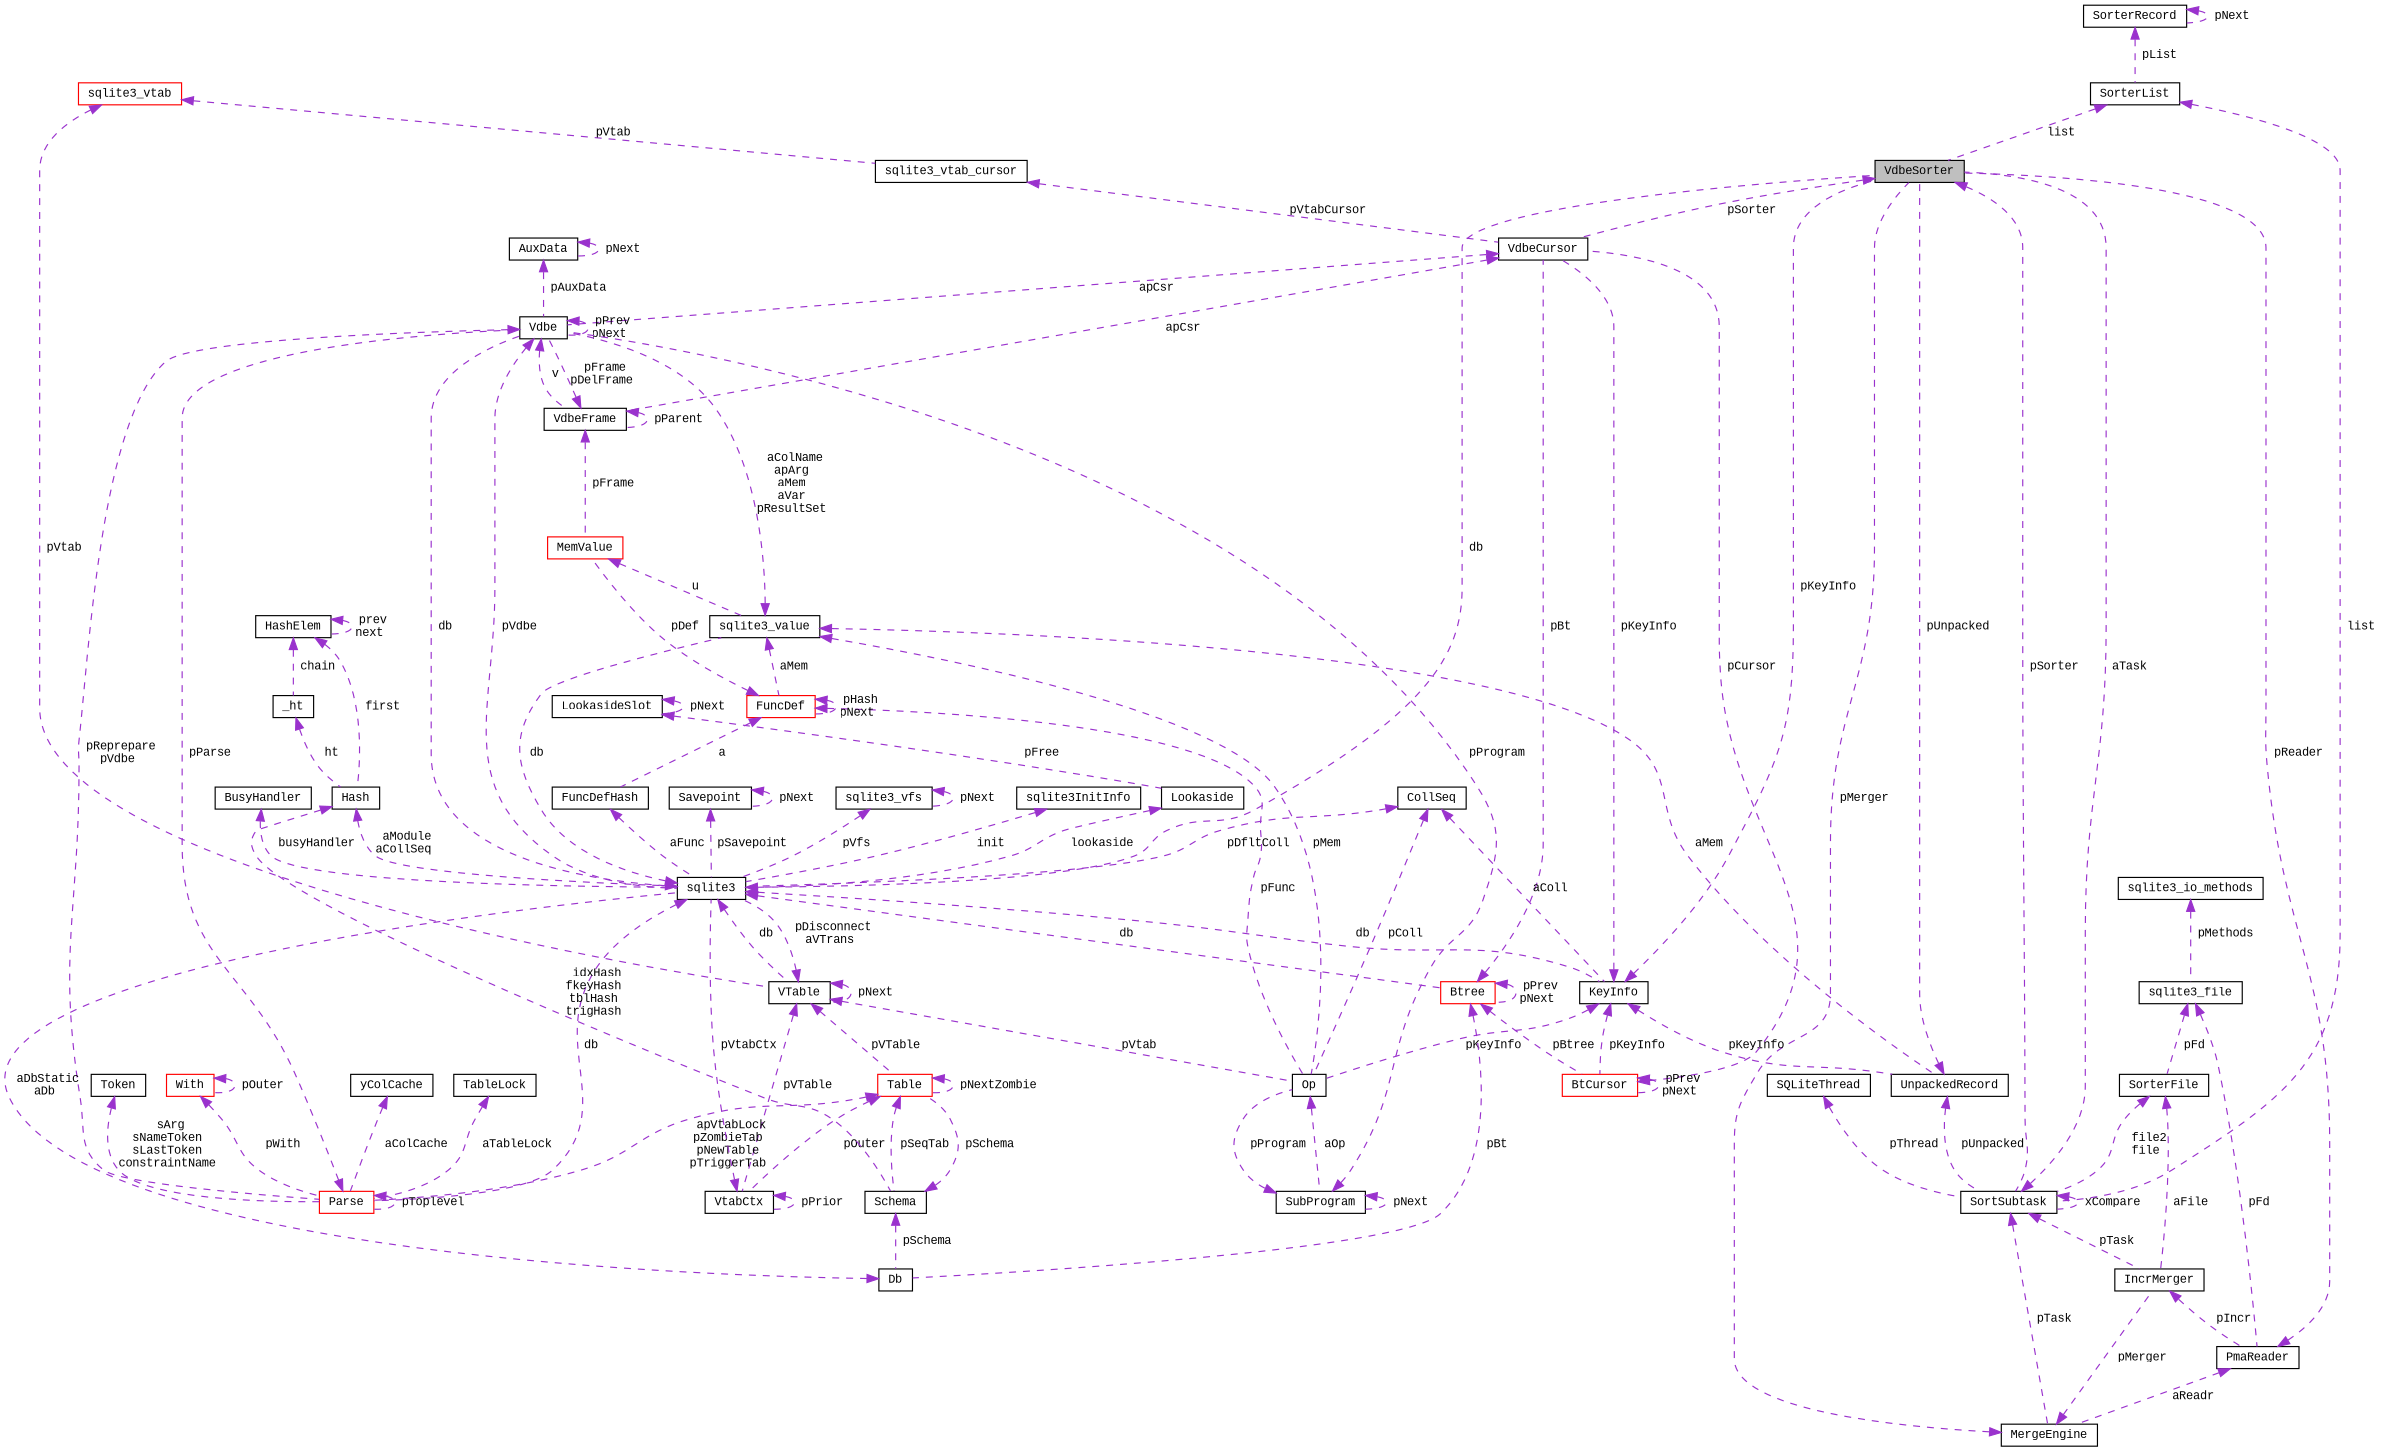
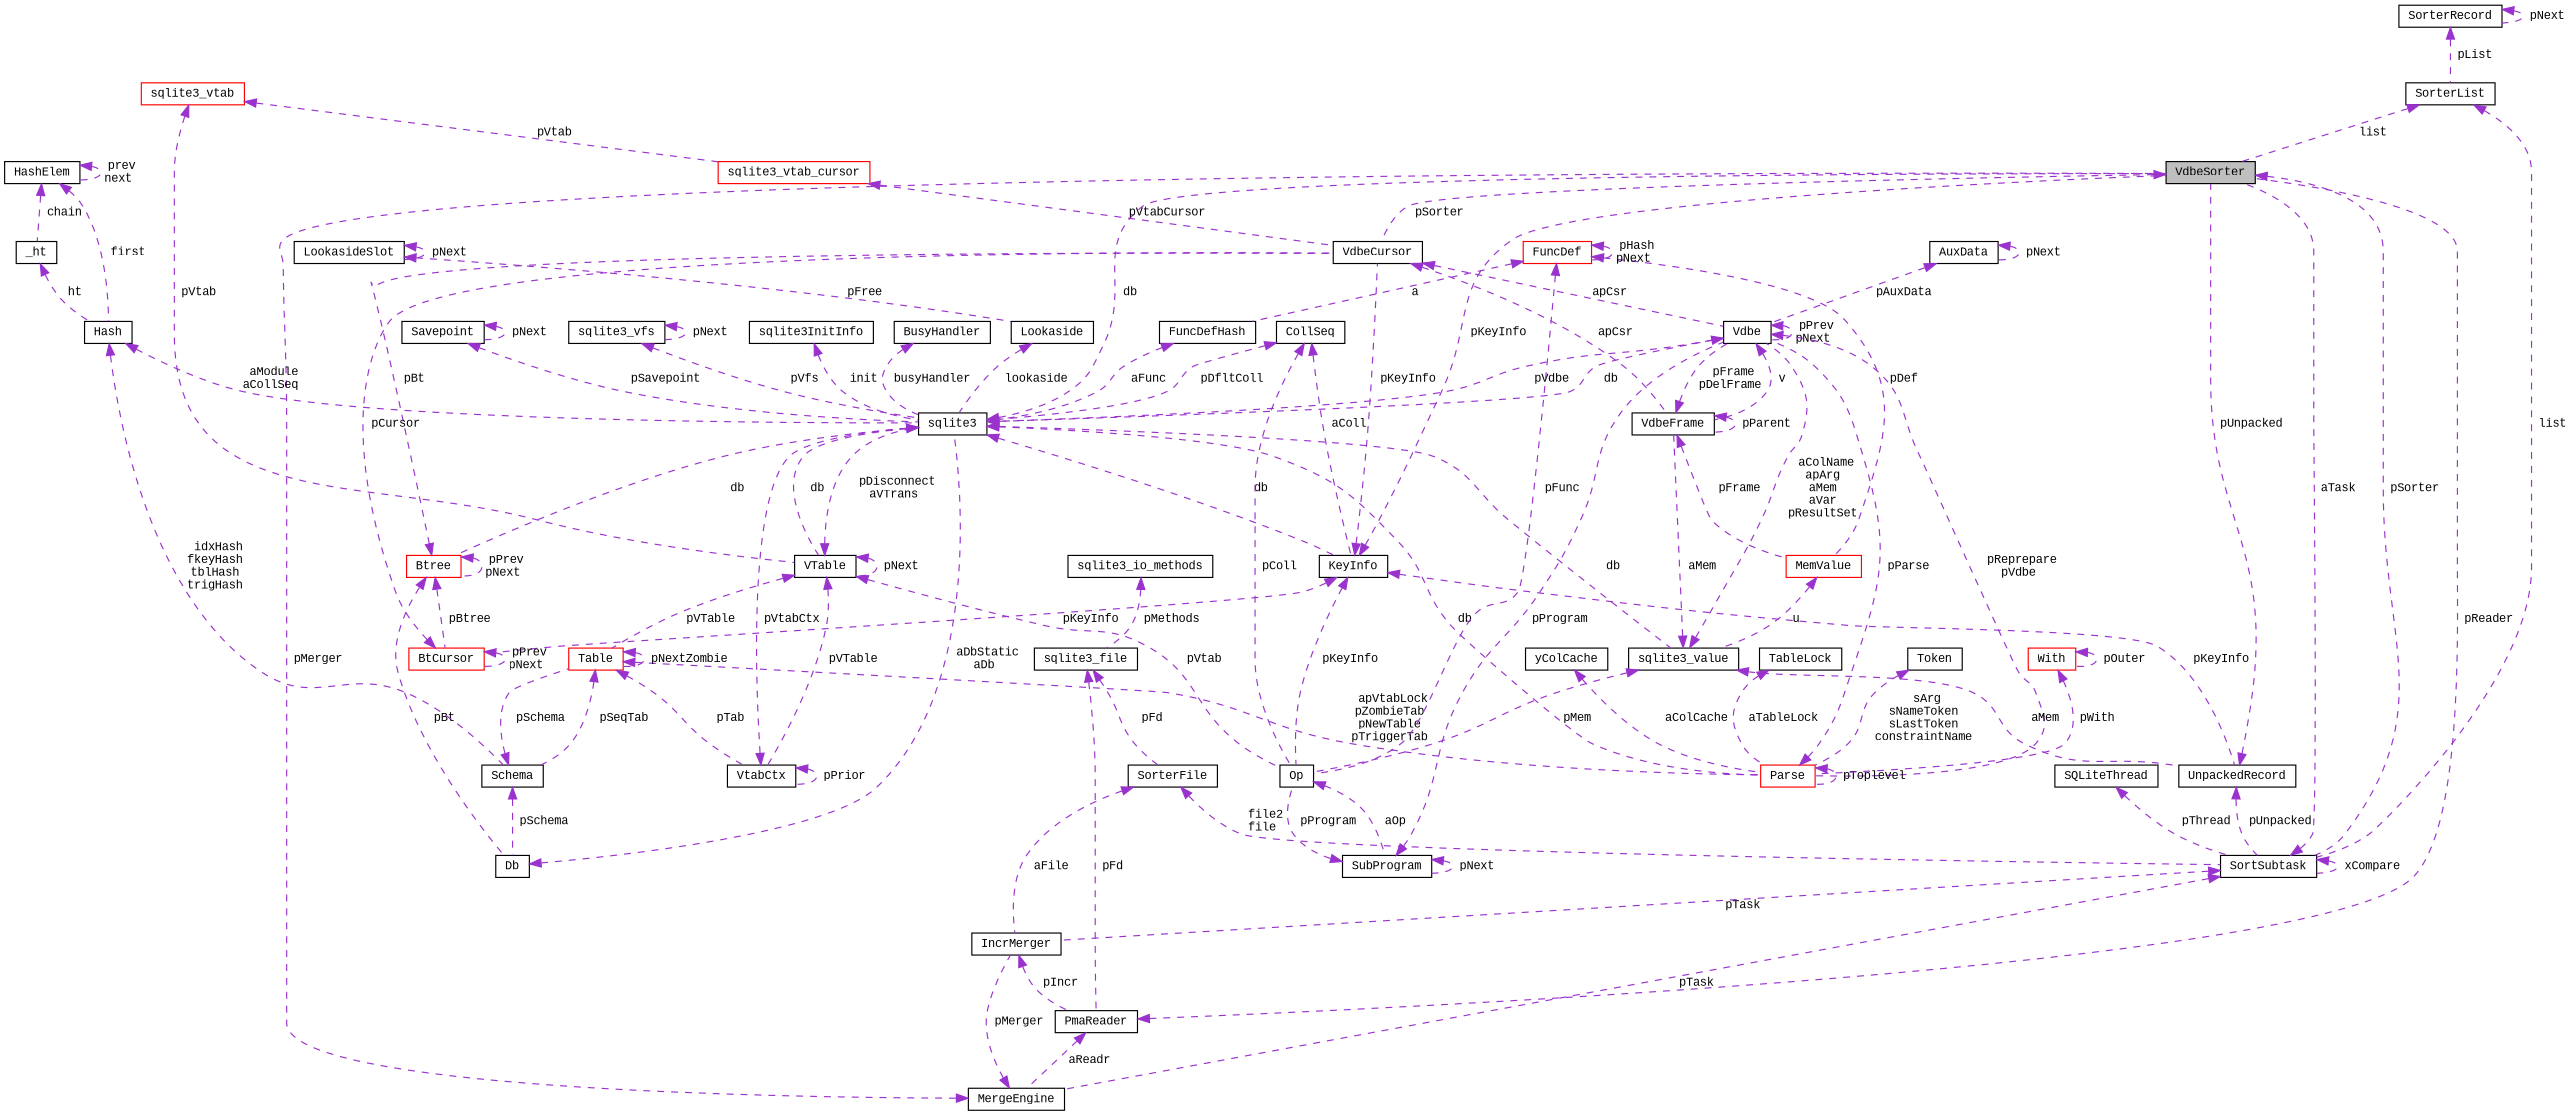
  digraph {
    fontname="Liberation Mono"
    node [color=black fillcolor=white fontname="Liberation Mono" fontsize=10 shape=record style=filled]
    edge [color=darkorchid3 dir=back fontname="Liberation Mono" fontsize=10 labelfontname=Helvetica labelfontsize=10 style=dashed]
    n1 [fillcolor=grey75 fontcolor=black height=0.2 label=VdbeSorter width=0.4]
    n2 [height=0.2 label=VdbeCursor width=0.4]
    n3 [height=0.2 label=SortSubtask width=0.4]
    n4 [height=0.2 label=Vdbe width=0.4]
    n5 [height=0.2 label=VdbeFrame width=0.4]
    n6 [height=0.2 label=MergeEngine width=0.4]
    n7 [height=0.2 label=IncrMerger width=0.4]
    n8 [height=0.2 label=SorterList width=0.4]
    n9 [height=0.2 label=SorterRecord width=0.4]
    n10 [height=0.2 label=sqlite3 width=0.4]
    n11 [height=0.2 label=sqlite3_value width=0.4]
    n12 [height=0.2 label=KeyInfo width=0.4]
    n13 [color=red height=0.2 label=Btree width=0.4]
    n14 [height=0.2 label=VTable width=0.4]
    n15 [color=red height=0.2 label=Parse width=0.4]
    n16 [height=0.2 label=Op width=0.4]
    n17 [height=0.2 label=UnpackedRecord width=0.4]
    n18 [color=red height=0.2 label=BtCursor width=0.4]
    n19 [height=0.2 label=Db width=0.4]
    n20 [color=red height=0.2 label=Table width=0.4]
    n21 [height=0.2 label=VtabCtx width=0.4]
    n22 [color=red height=0.2 label=MemValue width=0.4]
    n23 [height=0.2 label=SubProgram width=0.4]
    n24 [height=0.2 label=CollSeq width=0.4]
-   n25 [height=0.2 label=sqlite3_vtab_cursor width=0.4]
+   n25 [color=red height=0.2 label=sqlite3_vtab_cursor width=0.4]
    n26 [color=red height=0.2 label=sqlite3_vtab width=0.4]
    n27 [color=red height=0.2 label=FuncDef width=0.4]
    n28 [height=0.2 label=FuncDefHash width=0.4]
    n29 [height=0.2 label=AuxData width=0.4]
    n30 [height=0.2 label=Schema width=0.4]
    n31 [height=0.2 label=TableLock width=0.4]
    n32 [height=0.2 label=Token width=0.4]
    n33 [color=red height=0.2 label=With width=0.4]
    n34 [height=0.2 label=yColCache width=0.4]
    n35 [height=0.2 label=Hash width=0.4]
    n36 [height=0.2 label=_ht width=0.4]
    n37 [height=0.2 label=HashElem width=0.4]
    n38 [height=0.2 label=Savepoint width=0.4]
    n39 [height=0.2 label=Lookaside width=0.4]
    n40 [height=0.2 label=LookasideSlot width=0.4]
    n41 [height=0.2 label=sqlite3_vfs width=0.4]
    n42 [height=0.2 label=sqlite3InitInfo width=0.4]
    n43 [height=0.2 label=BusyHandler width=0.4]
    n44 [height=0.2 label=PmaReader width=0.4]
    n45 [height=0.2 label=sqlite3_file width=0.4]
    n46 [height=0.2 label=SorterFile width=0.4]
    n47 [height=0.2 label=sqlite3_io_methods width=0.4]
    n48 [height=0.2 label=SQLiteThread width=0.4]
    n1 -> n2 [label=" pSorter"]
    n1 -> n3 [label=" pSorter"]
    n2 -> n4 [label=" apCsr"]
    n2 -> n5 [label=" apCsr"]
    n3 -> n1 [label=" aTask"]
    n3 -> n3 [label=" xCompare"]
    n3 -> n6 [label=" pTask"]
    n3 -> n7 [label=" pTask"]
    n4 -> n4 [label=" pPrev\npNext"]
    n4 -> n5 [label=" v"]
    n4 -> n10 [label=" pVdbe"]
    n4 -> n15 [label=" pReprepare\npVdbe"]
    n5 -> n4 [label=" pFrame\npDelFrame"]
    n5 -> n5 [label=" pParent"]
    n5 -> n22 [label=" pFrame"]
    n6 -> n1 [label=" pMerger"]
    n6 -> n7 [label=" pMerger"]
    n7 -> n44 [label=" pIncr"]
    n8 -> n1 [label=" list"]
    n8 -> n3 [label=" list"]
    n9 -> n8 [label=" pList"]
    n9 -> n9 [label=" pNext"]
    n10 -> n1 [label=" db"]
    n10 -> n4 [label=" db"]
    n10 -> n11 [label=" db"]
    n10 -> n12 [label=" db"]
    n10 -> n13 [label=" db"]
    n10 -> n14 [label=" db"]
    n10 -> n15 [label=" db"]
    n11 -> n4 [label=" aColName\napArg\naMem\naVar\npResultSet"]
-   n11 -> n27 [label=" aMem"]
+   n11 -> n5 [label=" aMem"]
    n11 -> n16 [label=" pMem"]
    n11 -> n17 [label=" aMem"]
    n12 -> n1 [label=" pKeyInfo"]
    n12 -> n2 [label=" pKeyInfo"]
    n12 -> n16 [label=" pKeyInfo"]
    n12 -> n17 [label=" pKeyInfo"]
    n12 -> n18 [label=" pKeyInfo"]
    n13 -> n2 [label=" pBt"]
    n13 -> n13 [label=" pPrev\npNext"]
    n13 -> n18 [label=" pBtree"]
    n13 -> n19 [label=" pBt"]
    n14 -> n10 [label=" pDisconnect\naVTrans"]
    n14 -> n14 [label=" pNext"]
    n14 -> n16 [label=" pVtab"]
    n14 -> n20 [label=" pVTable"]
    n14 -> n21 [label=" pVTable"]
    n15 -> n4 [label=" pParse"]
    n15 -> n15 [label=" pToplevel"]
    n16 -> n23 [label=" aOp"]
    n17 -> n1 [label=" pUnpacked"]
    n17 -> n3 [label=" pUnpacked"]
    n18 -> n2 [label=" pCursor"]
    n18 -> n18 [label=" pPrev\npNext"]
    n19 -> n10 [label=" aDbStatic\naDb"]
    n20 -> n15 [label=" apVtabLock\npZombieTab\npNewTable\npTriggerTab"]
    n20 -> n20 [label=" pNextZombie"]
-   n20 -> n21 [label=" pOuter"]
+   n20 -> n21 [label=" pTab"]
    n20 -> n30 [label=" pSeqTab"]
    n21 -> n10 [label=" pVtabCtx"]
    n21 -> n21 [label=" pPrior"]
    n22 -> n11 [label=" u"]
    n23 -> n4 [label=" pProgram"]
    n23 -> n16 [label=" pProgram"]
    n23 -> n23 [label=" pNext"]
    n24 -> n10 [label=" pDfltColl"]
    n24 -> n12 [label=" aColl"]
    n24 -> n16 [label=" pColl"]
    n25 -> n2 [label=" pVtabCursor"]
    n26 -> n14 [label=" pVtab"]
    n26 -> n25 [label=" pVtab"]
    n27 -> n16 [label=" pFunc"]
    n27 -> n22 [label=" pDef"]
    n27 -> n27 [label=" pHash\npNext"]
    n27 -> n28 [label=" a"]
    n28 -> n10 [label=" aFunc"]
    n29 -> n4 [label=" pAuxData"]
    n29 -> n29 [label=" pNext"]
    n30 -> n19 [label=" pSchema"]
    n30 -> n20 [label=" pSchema"]
    n31 -> n15 [label=" aTableLock"]
    n32 -> n15 [label=" sArg\nsNameToken\nsLastToken\nconstraintName"]
    n33 -> n15 [label=" pWith"]
    n33 -> n33 [label=" pOuter"]
    n34 -> n15 [label=" aColCache"]
    n35 -> n10 [label=" aModule\naCollSeq"]
    n35 -> n30 [label=" idxHash\nfkeyHash\ntblHash\ntrigHash"]
    n36 -> n35 [label=" ht"]
    n37 -> n35 [label=" first"]
    n37 -> n36 [label=" chain"]
    n37 -> n37 [label=" prev\nnext"]
    n38 -> n10 [label=" pSavepoint"]
    n38 -> n38 [label=" pNext"]
    n39 -> n10 [label=" lookaside"]
    n40 -> n39 [label=" pFree"]
    n40 -> n40 [label=" pNext"]
    n41 -> n10 [label=" pVfs"]
    n41 -> n41 [label=" pNext"]
    n42 -> n10 [label=" init"]
    n43 -> n10 [label=" busyHandler"]
    n44 -> n1 [label=" pReader"]
    n44 -> n6 [label=" aReadr"]
    n45 -> n44 [label=" pFd"]
    n45 -> n46 [label=" pFd"]
    n46 -> n3 [label=" file2\nfile"]
    n46 -> n7 [label=" aFile"]
    n47 -> n45 [label=" pMethods"]
    n48 -> n3 [label=" pThread"]
  }
